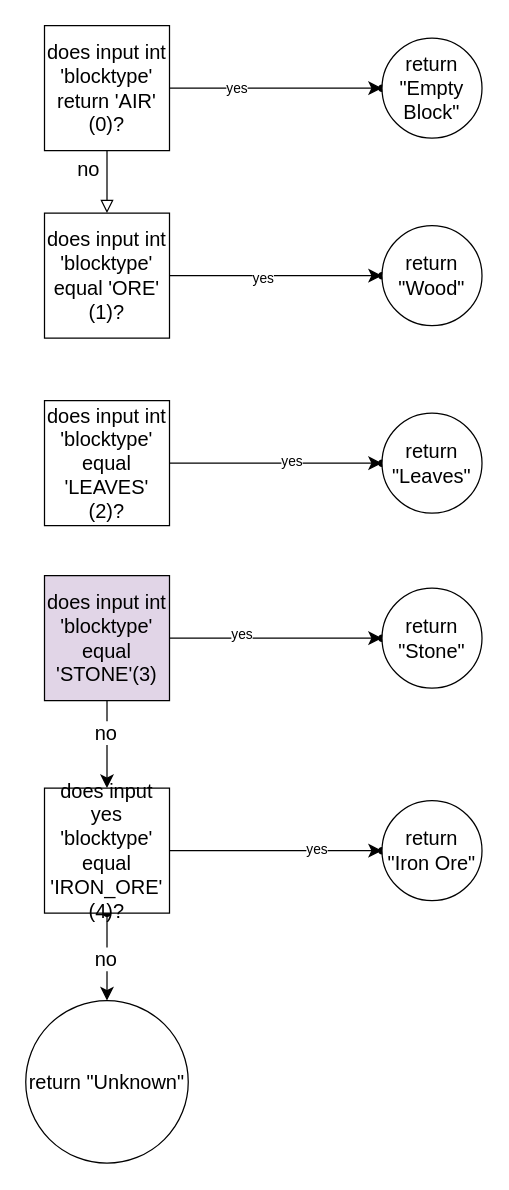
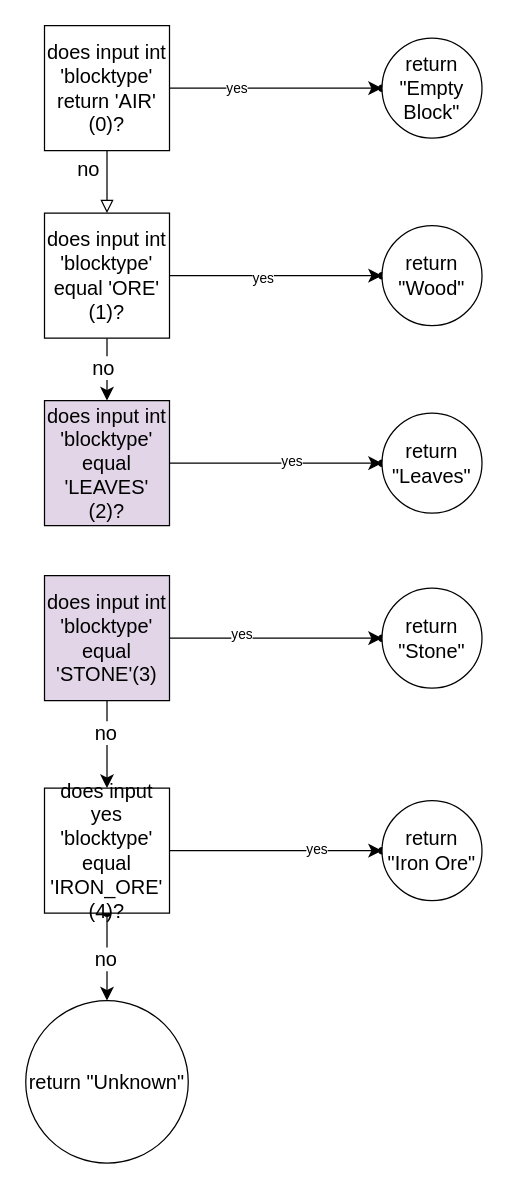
  <mxCell id="0" />
  <mxCell id="1" parent="0" />
  <mxCell id="2" value="" style="rounded=0;html=1;jettySize=auto;orthogonalLoop=1;fontSize=11;endArrow=block;endFill=0;endSize=8;strokeWidth=1;shadow=0;labelBackgroundColor=none;edgeStyle=orthogonalEdgeStyle;" parent="1" edge="1"><mxGeometry relative="1" as="geometry"><mxPoint x="85" y="120" as="sourcePoint" /><mxPoint x="85" y="170" as="targetPoint" /></mxGeometry></mxCell>
  <mxCell id="3" value="" style="edgeStyle=none;curved=1;rounded=0;orthogonalLoop=1;jettySize=auto;html=1;fontSize=12;startSize=8;endSize=8;" parent="1" source="5" target="28" edge="1"><mxGeometry relative="1" as="geometry" /></mxCell>
  <mxCell id="4" value="yes" style="edgeLabel;html=1;align=center;verticalAlign=middle;resizable=0;points=[];" vertex="1" connectable="0" parent="3"><mxGeometry x="0.139" y="2" relative="1" as="geometry"><mxPoint as="offset" /></mxGeometry></mxCell>
- <mxCell id="5" value="does input int 'blocktype' equal 'LEAVES' (2)?" style="whiteSpace=wrap;html=1;aspect=fixed;fontSize=16;" parent="1" vertex="1"><mxGeometry x="35" y="320" width="100" height="100" as="geometry" /></mxCell>
+ <mxCell id="5" value="does input int 'blocktype' equal 'LEAVES' (2)?" style="whiteSpace=wrap;html=1;aspect=fixed;fontSize=16;fillColor=#e1d5e7;" parent="1" vertex="1"><mxGeometry x="35" y="320" width="100" height="100" as="geometry" /></mxCell>
+ <mxCell id="6" value="" style="edgeStyle=none;curved=1;rounded=0;orthogonalLoop=1;jettySize=auto;html=1;fontSize=12;startSize=8;endSize=8;" parent="1" source="10" target="5" edge="1"><mxGeometry relative="1" as="geometry" /></mxCell>
+ <mxCell id="7" value="no" style="edgeLabel;html=1;align=center;verticalAlign=middle;resizable=0;points=[];fontSize=16;" parent="6" vertex="1" connectable="0"><mxGeometry x="-0.08" y="-4" relative="1" as="geometry"><mxPoint as="offset" /></mxGeometry></mxCell>
  <mxCell id="8" value="" style="edgeStyle=none;curved=1;rounded=0;orthogonalLoop=1;jettySize=auto;html=1;fontSize=12;startSize=8;endSize=8;" parent="1" source="10" target="27" edge="1"><mxGeometry relative="1" as="geometry" /></mxCell>
  <mxCell id="9" value="yes" style="edgeLabel;html=1;align=center;verticalAlign=middle;resizable=0;points=[];" vertex="1" connectable="0" parent="8"><mxGeometry x="-0.132" y="-1" relative="1" as="geometry"><mxPoint as="offset" /></mxGeometry></mxCell>
  <mxCell id="10" value="does input int 'blocktype' equal 'ORE' (1)?" style="whiteSpace=wrap;html=1;aspect=fixed;fontSize=16;" parent="1" vertex="1"><mxGeometry x="35" y="170" width="100" height="100" as="geometry" /></mxCell>
  <mxCell id="11" value="no" style="text;html=1;align=center;verticalAlign=middle;resizable=0;points=[];autosize=1;strokeColor=none;fillColor=none;fontSize=16;" parent="1" vertex="1"><mxGeometry x="50" y="120" width="40" height="30" as="geometry" /></mxCell>
  <mxCell id="12" value="" style="edgeStyle=none;curved=1;rounded=0;orthogonalLoop=1;jettySize=auto;html=1;fontSize=12;startSize=8;endSize=8;" parent="1" source="14" target="26" edge="1"><mxGeometry relative="1" as="geometry" /></mxCell>
  <mxCell id="13" value="yes" style="edgeLabel;html=1;align=center;verticalAlign=middle;resizable=0;points=[];" vertex="1" connectable="0" parent="12"><mxGeometry x="-0.377" y="1" relative="1" as="geometry"><mxPoint as="offset" /></mxGeometry></mxCell>
  <mxCell id="14" value="does input int 'blocktype' return 'AIR' (0)?" style="whiteSpace=wrap;html=1;aspect=fixed;fontSize=16;" parent="1" vertex="1"><mxGeometry x="35" y="20" width="100" height="100" as="geometry" /></mxCell>
  <mxCell id="15" value="" style="edgeStyle=none;curved=1;rounded=0;orthogonalLoop=1;jettySize=auto;html=1;fontSize=12;startSize=8;endSize=8;" parent="1" source="19" edge="1"><mxGeometry relative="1" as="geometry"><mxPoint x="85" y="630" as="targetPoint" /></mxGeometry></mxCell>
  <mxCell id="16" value="no" style="edgeLabel;html=1;align=center;verticalAlign=middle;resizable=0;points=[];fontSize=16;" parent="15" vertex="1" connectable="0"><mxGeometry x="-0.298" y="-2" relative="1" as="geometry"><mxPoint as="offset" /></mxGeometry></mxCell>
  <mxCell id="17" value="" style="edgeStyle=none;curved=1;rounded=0;orthogonalLoop=1;jettySize=auto;html=1;fontSize=12;startSize=8;endSize=8;" parent="1" source="19" target="29" edge="1"><mxGeometry relative="1" as="geometry" /></mxCell>
  <mxCell id="18" value="yes" style="edgeLabel;html=1;align=center;verticalAlign=middle;resizable=0;points=[];" vertex="1" connectable="0" parent="17"><mxGeometry x="-0.332" y="4" relative="1" as="geometry"><mxPoint as="offset" /></mxGeometry></mxCell>
  <mxCell id="19" value="does input int 'blocktype' equal 'STONE'(3)" style="whiteSpace=wrap;html=1;aspect=fixed;fontSize=16;fillColor=#e1d5e7;" parent="1" vertex="1"><mxGeometry x="35" y="460" width="100" height="100" as="geometry" /></mxCell>
  <mxCell id="20" value="" style="edgeStyle=none;curved=1;rounded=0;orthogonalLoop=1;jettySize=auto;html=1;fontSize=12;startSize=8;endSize=8;" parent="1" source="22" edge="1"><mxGeometry relative="1" as="geometry"><mxPoint x="85" y="800" as="targetPoint" /></mxGeometry></mxCell>
  <mxCell id="21" value="no" style="edgeLabel;html=1;align=center;verticalAlign=middle;resizable=0;points=[];fontSize=16;" parent="20" vertex="1" connectable="0"><mxGeometry x="0.017" y="-2" relative="1" as="geometry"><mxPoint as="offset" /></mxGeometry></mxCell>
  <mxCell id="22" value="" style="shape=waypoint;sketch=0;size=6;pointerEvents=1;points=[];fillColor=default;resizable=0;rotatable=0;perimeter=centerPerimeter;snapToPoint=1;fontSize=16;" parent="1" vertex="1"><mxGeometry x="75" y="720" width="20" height="20" as="geometry" /></mxCell>
  <mxCell id="23" value="" style="edgeStyle=none;curved=1;rounded=0;orthogonalLoop=1;jettySize=auto;html=1;fontSize=12;startSize=8;endSize=8;" parent="1" source="25" target="30" edge="1"><mxGeometry relative="1" as="geometry" /></mxCell>
  <mxCell id="24" value="yes" style="edgeLabel;html=1;align=center;verticalAlign=middle;resizable=0;points=[];" vertex="1" connectable="0" parent="23"><mxGeometry x="0.374" y="2" relative="1" as="geometry"><mxPoint as="offset" /></mxGeometry></mxCell>
  <mxCell id="25" value="does input yes 'blocktype' equal 'IRON_ORE' (4)?" style="whiteSpace=wrap;html=1;aspect=fixed;fontSize=16;" parent="1" vertex="1"><mxGeometry x="35" y="630" width="100" height="100" as="geometry" /></mxCell>
  <mxCell id="26" value="" style="shape=waypoint;sketch=0;size=6;pointerEvents=1;points=[];fillColor=default;resizable=0;rotatable=0;perimeter=centerPerimeter;snapToPoint=1;fontSize=16;" parent="1" vertex="1"><mxGeometry x="295" y="60" width="20" height="20" as="geometry" /></mxCell>
  <mxCell id="27" value="" style="shape=waypoint;sketch=0;size=6;pointerEvents=1;points=[];fillColor=default;resizable=0;rotatable=0;perimeter=centerPerimeter;snapToPoint=1;fontSize=16;" parent="1" vertex="1"><mxGeometry x="295" y="210" width="20" height="20" as="geometry" /></mxCell>
  <mxCell id="28" value="" style="shape=waypoint;sketch=0;size=6;pointerEvents=1;points=[];fillColor=default;resizable=0;rotatable=0;perimeter=centerPerimeter;snapToPoint=1;fontSize=16;" parent="1" vertex="1"><mxGeometry x="295" y="360" width="20" height="20" as="geometry" /></mxCell>
  <mxCell id="29" value="" style="shape=waypoint;sketch=0;size=6;pointerEvents=1;points=[];fillColor=default;resizable=0;rotatable=0;perimeter=centerPerimeter;snapToPoint=1;fontSize=16;" parent="1" vertex="1"><mxGeometry x="295" y="500" width="20" height="20" as="geometry" /></mxCell>
  <mxCell id="30" value="" style="shape=waypoint;sketch=0;size=6;pointerEvents=1;points=[];fillColor=default;resizable=0;rotatable=0;perimeter=centerPerimeter;snapToPoint=1;fontSize=16;" parent="1" vertex="1"><mxGeometry x="295" y="670" width="20" height="20" as="geometry" /></mxCell>
  <mxCell id="31" value="return &quot;Unknown&quot;" style="ellipse;whiteSpace=wrap;html=1;aspect=fixed;fontSize=16;" parent="1" vertex="1"><mxGeometry x="20" y="800" width="130" height="130" as="geometry" /></mxCell>
  <mxCell id="32" value="return &quot;Iron Ore&quot;" style="ellipse;whiteSpace=wrap;html=1;aspect=fixed;fontSize=16;" parent="1" vertex="1"><mxGeometry x="305" y="640" width="80" height="80" as="geometry" /></mxCell>
  <mxCell id="33" value="return &quot;Stone&quot;" style="ellipse;whiteSpace=wrap;html=1;aspect=fixed;fontSize=16;" parent="1" vertex="1"><mxGeometry x="305" y="470" width="80" height="80" as="geometry" /></mxCell>
  <mxCell id="34" value="return &quot;Leaves&quot;" style="ellipse;whiteSpace=wrap;html=1;aspect=fixed;fontSize=16;" parent="1" vertex="1"><mxGeometry x="305" y="330" width="80" height="80" as="geometry" /></mxCell>
  <mxCell id="35" value="return &quot;Wood&quot;" style="ellipse;whiteSpace=wrap;html=1;aspect=fixed;fontSize=16;" parent="1" vertex="1"><mxGeometry x="305" y="180" width="80" height="80" as="geometry" /></mxCell>
  <mxCell id="36" value="return &quot;Empty Block&quot;" style="ellipse;whiteSpace=wrap;html=1;aspect=fixed;fontSize=16;" parent="1" vertex="1"><mxGeometry x="305" y="30" width="80" height="80" as="geometry" /></mxCell>
